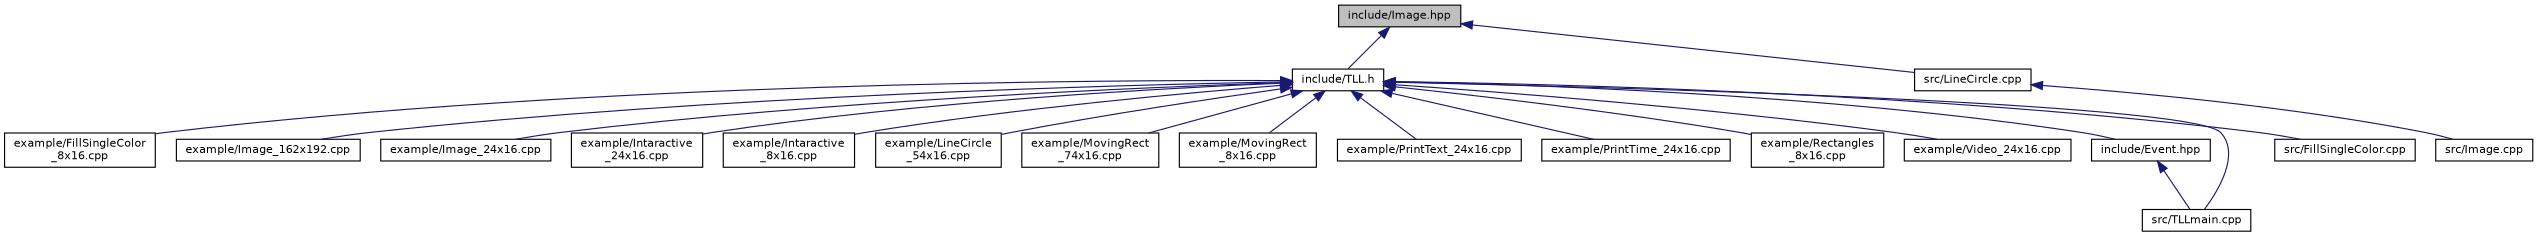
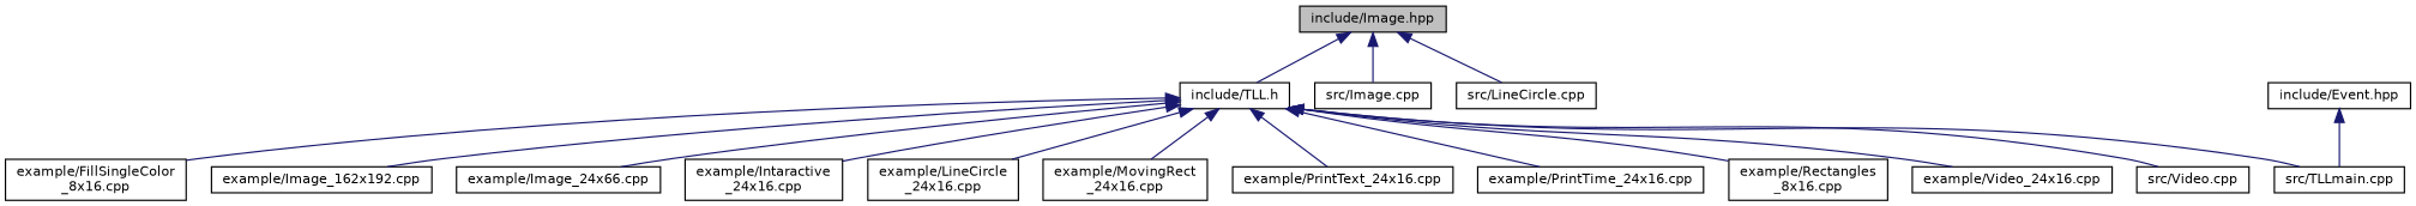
  digraph {
    node [color=black fillcolor=white fontname=Helvetica fontsize=10 shape=record style=filled]
    edge [color=midnightblue dir=back fontname=Helvetica fontsize=10 labelfontname=Helvetica labelfontsize=10 style=solid]
    n1 [fillcolor=grey75 fontcolor=black height=0.2 label="include/Image.hpp" width=0.4]
    n2 [height=0.2 label="include/TLL.h" width=0.4]
    n3 [height=0.2 label="src/Image.cpp" width=0.4]
    n4 [height=0.2 label="src/LineCircle.cpp" width=0.4]
    n5 [height=0.2 label="example/FillSingleColor\l_8x16.cpp" width=0.4]
    n6 [height=0.2 label="example/Image_162x192.cpp" width=0.4]
-   n7 [height=0.2 label="example/Image_24x16.cpp" width=0.4]
+   n7 [height=0.2 label="example/Image_24x66.cpp" width=0.4]
    n8 [height=0.2 label="example/Intaractive\l_24x16.cpp" width=0.4]
-   n9 [height=0.2 label="example/Intaractive\l_8x16.cpp" width=0.4]
-   n10 [height=0.2 label="example/LineCircle\l_54x16.cpp" width=0.4]
-   n11 [height=0.2 label="example/MovingRect\l_74x16.cpp" width=0.4]
-   n12 [height=0.2 label="example/MovingRect\l_8x16.cpp" width=0.4]
+   n10 [height=0.2 label="example/LineCircle\l_24x16.cpp" width=0.4]
+   n11 [height=0.2 label="example/MovingRect\l_24x16.cpp" width=0.4]
    n13 [height=0.2 label="example/PrintText_24x16.cpp" width=0.4]
    n14 [height=0.2 label="example/PrintTime_24x16.cpp" width=0.4]
    n15 [height=0.2 label="example/Rectangles\l_8x16.cpp" width=0.4]
    n16 [height=0.2 label="example/Video_24x16.cpp" width=0.4]
    n17 [height=0.2 label="include/Event.hpp" width=0.4]
    n18 [height=0.2 label="src/TLLmain.cpp" width=0.4]
-   n19 [height=0.2 label="src/FillSingleColor.cpp" width=0.4]
+   n19 [height=0.2 label="src/Video.cpp" width=0.4]
    n1 -> n2
-   n4 -> n3
+   n1 -> n3
    n1 -> n4
    n2 -> n5
    n2 -> n6
    n2 -> n7
    n2 -> n8
-   n2 -> n9
    n2 -> n10
    n2 -> n11
-   n2 -> n12
    n2 -> n13
    n2 -> n14
    n2 -> n15
    n2 -> n16
-   n2 -> n17
    n2 -> n18
    n2 -> n19
    n17 -> n18
  }
